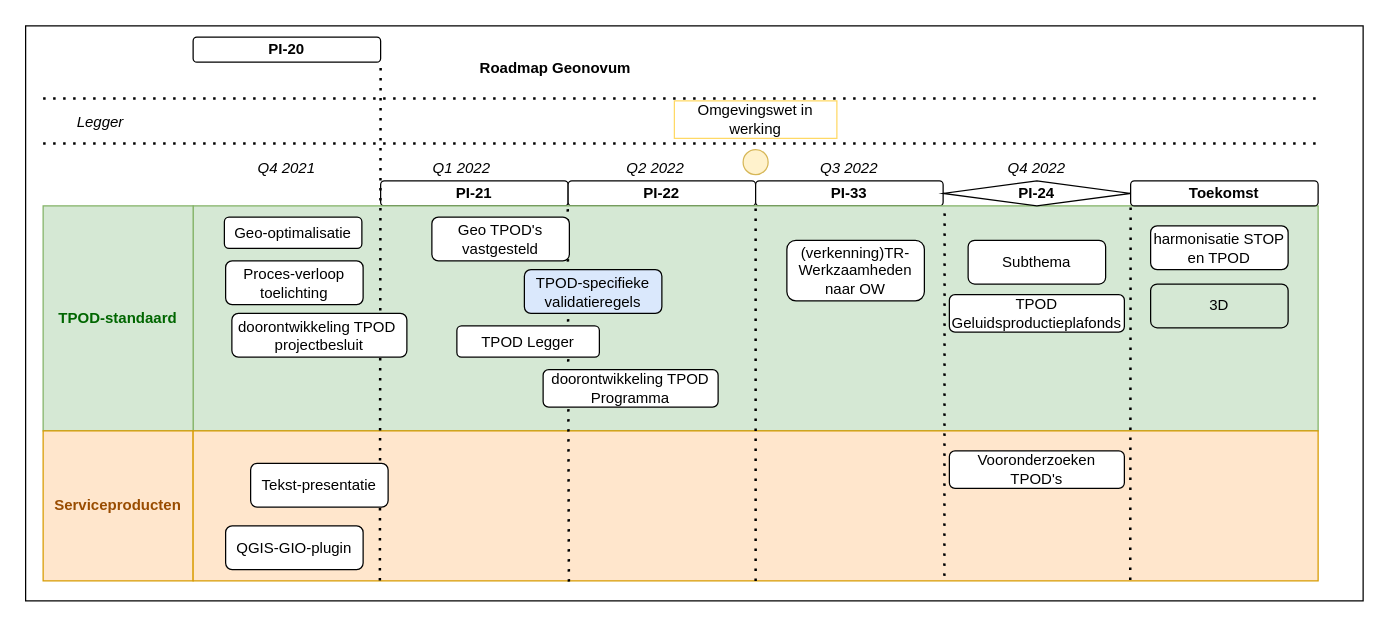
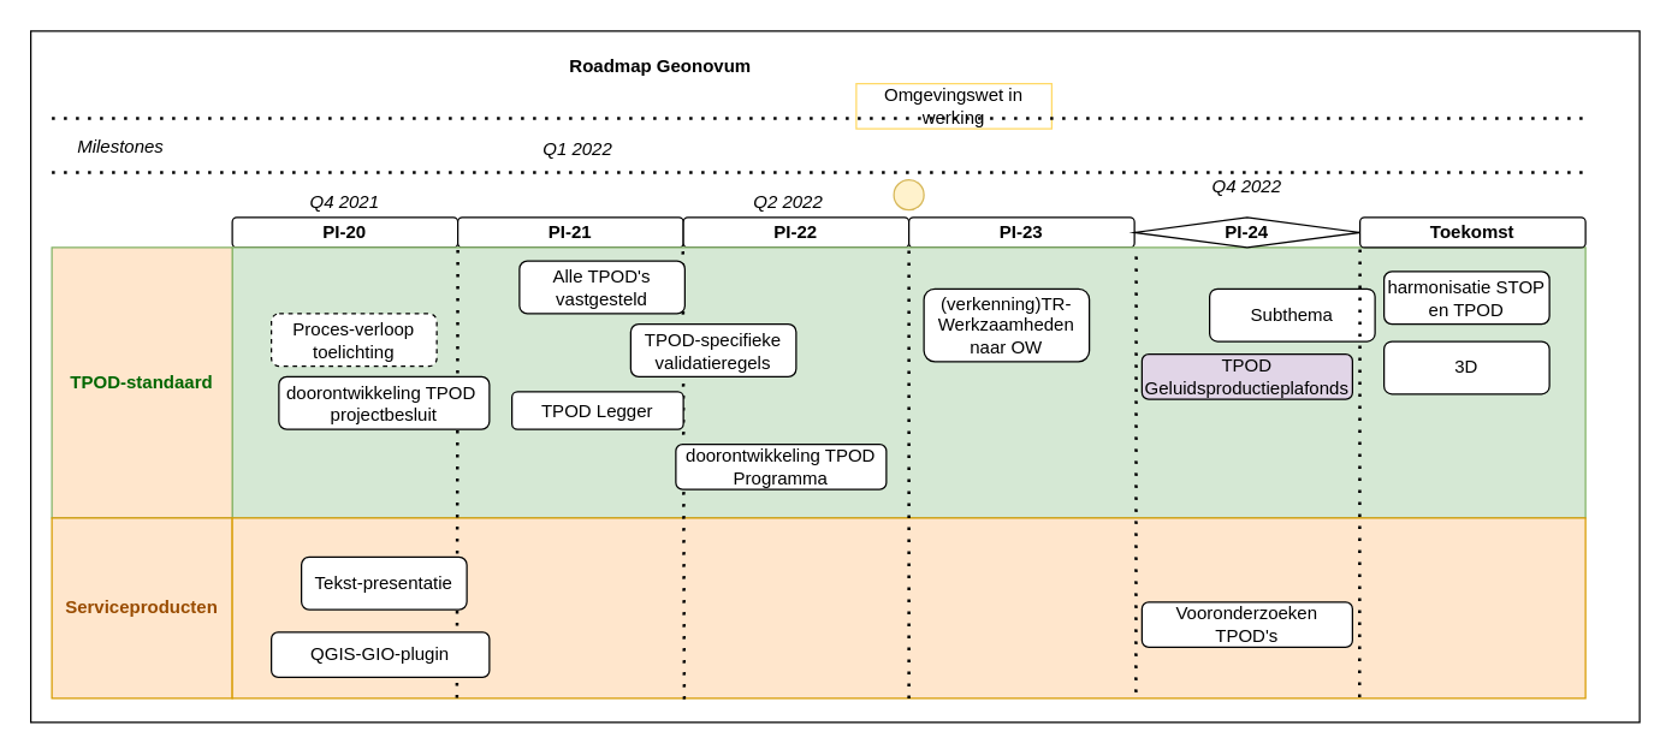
  <mxCell id="0" />
  <mxCell id="1" parent="0" />
  <mxCell id="2" value="" style="rounded=0;whiteSpace=wrap;html=1;" parent="1" vertex="1"><mxGeometry x="20" y="20" width="1070" height="460" as="geometry" /></mxCell>
- <mxCell id="3" value="&lt;b&gt;PI-20&lt;/b&gt;" style="rounded=1;whiteSpace=wrap;html=1;" parent="1" vertex="1"><mxGeometry x="154" y="29" width="150" height="20" as="geometry" /></mxCell>
+ <mxCell id="3" value="&lt;b&gt;PI-20&lt;/b&gt;" style="rounded=1;whiteSpace=wrap;html=1;" parent="1" vertex="1"><mxGeometry x="154" y="144" width="150" height="20" as="geometry" /></mxCell>
  <mxCell id="4" value="&lt;b&gt;PI-21&lt;/b&gt;" style="rounded=1;whiteSpace=wrap;html=1;" parent="1" vertex="1"><mxGeometry x="304" y="144" width="150" height="20" as="geometry" /></mxCell>
  <mxCell id="5" value="&lt;b&gt;PI-22&lt;/b&gt;" style="rounded=1;whiteSpace=wrap;html=1;" parent="1" vertex="1"><mxGeometry x="454" y="144" width="150" height="20" as="geometry" /></mxCell>
- <mxCell id="6" value="&lt;b&gt;PI-33&lt;/b&gt;" style="rounded=1;whiteSpace=wrap;html=1;" parent="1" vertex="1"><mxGeometry x="604" y="144" width="150" height="20" as="geometry" /></mxCell>
+ <mxCell id="6" value="&lt;b&gt;PI-23&lt;/b&gt;" style="rounded=1;whiteSpace=wrap;html=1;" parent="1" vertex="1"><mxGeometry x="604" y="144" width="150" height="20" as="geometry" /></mxCell>
  <mxCell id="7" value="" style="rounded=0;whiteSpace=wrap;html=1;fillColor=#d5e8d4;strokeColor=#82b366;" parent="1" vertex="1"><mxGeometry x="154" y="164" width="900" height="180" as="geometry" /></mxCell>
- <mxCell id="8" value="&lt;b&gt;&lt;font color=&quot;#006600&quot;&gt;TPOD-standaard&lt;/font&gt;&lt;/b&gt;" style="rounded=0;whiteSpace=wrap;html=1;fillColor=#d5e8d4;strokeColor=#82b366;" parent="1" vertex="1"><mxGeometry x="34" y="164" width="120" height="180" as="geometry" /></mxCell>
+ <mxCell id="8" value="&lt;b&gt;&lt;font color=&quot;#006600&quot;&gt;TPOD-standaard&lt;/font&gt;&lt;/b&gt;" style="rounded=0;whiteSpace=wrap;html=1;fillColor=#ffe6cc;strokeColor=#82b366;" parent="1" vertex="1"><mxGeometry x="34" y="164" width="120" height="180" as="geometry" /></mxCell>
  <mxCell id="9" value="&lt;b&gt;&lt;font color=&quot;#994c00&quot;&gt;Serviceproducten&lt;/font&gt;&lt;/b&gt;" style="rounded=0;whiteSpace=wrap;html=1;fillColor=#ffe6cc;strokeColor=#d79b00;" parent="1" vertex="1"><mxGeometry x="34" y="344" width="120" height="120" as="geometry" /></mxCell>
  <mxCell id="10" value="" style="rounded=0;whiteSpace=wrap;html=1;fillColor=#ffe6cc;strokeColor=#d79b00;" parent="1" vertex="1"><mxGeometry x="154" y="344" width="900" height="120" as="geometry" /></mxCell>
  <mxCell id="11" value="Q4 2021" style="text;html=1;strokeColor=none;fillColor=none;align=center;verticalAlign=middle;whiteSpace=wrap;rounded=0;fontStyle=2" parent="1" vertex="1"><mxGeometry x="179" y="124" width="100" height="20" as="geometry" /></mxCell>
- <mxCell id="12" value="Q1 2022" style="text;html=1;strokeColor=none;fillColor=none;align=center;verticalAlign=middle;whiteSpace=wrap;rounded=0;fontStyle=2" parent="1" vertex="1"><mxGeometry x="319" y="124" width="100" height="20" as="geometry" /></mxCell>
+ <mxCell id="12" value="Q1 2022" style="text;html=1;strokeColor=none;fillColor=none;align=center;verticalAlign=middle;whiteSpace=wrap;rounded=0;fontStyle=2" parent="1" vertex="1"><mxGeometry x="334" y="89" width="100" height="20" as="geometry" /></mxCell>
  <mxCell id="13" value="Q2 2022" style="text;html=1;strokeColor=none;fillColor=none;align=center;verticalAlign=middle;whiteSpace=wrap;rounded=0;fontStyle=2" parent="1" vertex="1"><mxGeometry x="474" y="124" width="100" height="20" as="geometry" /></mxCell>
- <mxCell id="14" value="Omgevingswet in werking" style="text;html=1;align=center;verticalAlign=middle;whiteSpace=wrap;rounded=0;fillColor=#ffffff;strokeColor=#FFD966;" parent="1" vertex="1"><mxGeometry x="539" y="80" width="130" height="30" as="geometry" /></mxCell>
+ <mxCell id="14" value="Omgevingswet in werking" style="text;html=1;align=center;verticalAlign=middle;whiteSpace=wrap;rounded=0;fillColor=#ffffff;strokeColor=#FFD966;" parent="1" vertex="1"><mxGeometry x="569" y="55" width="130" height="30" as="geometry" /></mxCell>
  <mxCell id="15" value="" style="ellipse;whiteSpace=wrap;html=1;aspect=fixed;fillColor=#fff2cc;strokeColor=#d6b656;" parent="1" vertex="1"><mxGeometry x="594" y="119" width="20" height="20" as="geometry" /></mxCell>
- <mxCell id="16" value="Q3 2022" style="text;html=1;strokeColor=none;fillColor=none;align=center;verticalAlign=middle;whiteSpace=wrap;rounded=0;fontStyle=2" parent="1" vertex="1"><mxGeometry x="629" y="124" width="100" height="20" as="geometry" /></mxCell>
- <mxCell id="17" value="&lt;span&gt;Legger&lt;/span&gt;" style="text;html=1;strokeColor=none;fillColor=none;align=center;verticalAlign=middle;whiteSpace=wrap;rounded=0;fontStyle=2" parent="1" vertex="1"><mxGeometry x="45" y="87" width="70" height="20" as="geometry" /></mxCell>
- <mxCell id="18" value="(verkenning)TR-Werkzaamheden naar OW" style="rounded=1;whiteSpace=wrap;html=1;" parent="1" vertex="1"><mxGeometry x="629" y="191.5" width="110" height="48.5" as="geometry" /></mxCell>
+ <mxCell id="17" value="&lt;span&gt;Milestones&lt;/span&gt;" style="text;html=1;strokeColor=none;fillColor=none;align=center;verticalAlign=middle;whiteSpace=wrap;rounded=0;fontStyle=2" parent="1" vertex="1"><mxGeometry x="45" y="87" width="70" height="20" as="geometry" /></mxCell>
+ <mxCell id="18" value="(verkenning)TR-Werkzaamheden naar OW" style="rounded=1;whiteSpace=wrap;html=1;" parent="1" vertex="1"><mxGeometry x="614" y="191.5" width="110" height="48.5" as="geometry" /></mxCell>
  <mxCell id="19" value="PI-24" style="rhombus;whiteSpace=wrap;html=1;fontStyle=1;" parent="1" vertex="1"><mxGeometry x="754" y="144" width="150" height="20" as="geometry" /></mxCell>
- <mxCell id="20" value="Subthema" style="rounded=1;whiteSpace=wrap;html=1;" parent="1" vertex="1"><mxGeometry x="774" y="191.5" width="110" height="35" as="geometry" /></mxCell>
+ <mxCell id="20" value="Subthema" style="rounded=1;whiteSpace=wrap;html=1;" parent="1" vertex="1"><mxGeometry x="804" y="191.5" width="110" height="35" as="geometry" /></mxCell>
  <mxCell id="21" value="" style="endArrow=none;dashed=1;html=1;dashPattern=1 3;strokeWidth=2;entryX=1;entryY=1;entryDx=0;entryDy=0;exitX=0.166;exitY=0.997;exitDx=0;exitDy=0;exitPerimeter=0;" parent="1" source="10" target="3" edge="1"><mxGeometry width="50" height="50" relative="1" as="geometry"><mxPoint x="305" y="344" as="sourcePoint" /><mxPoint x="404" y="24" as="targetPoint" /></mxGeometry></mxCell>
  <mxCell id="22" value="" style="endArrow=none;dashed=1;html=1;dashPattern=1 3;strokeWidth=2;entryX=0.333;entryY=-0.014;entryDx=0;entryDy=0;entryPerimeter=0;startArrow=none;exitX=0.334;exitY=1.005;exitDx=0;exitDy=0;exitPerimeter=0;" parent="1" source="10" target="7" edge="1"><mxGeometry width="50" height="50" relative="1" as="geometry"><mxPoint x="454" y="460" as="sourcePoint" /><mxPoint x="314.75" y="175.62" as="targetPoint" /></mxGeometry></mxCell>
  <mxCell id="23" value="" style="endArrow=none;dashed=1;html=1;dashPattern=1 3;strokeWidth=2;entryX=0.5;entryY=0;entryDx=0;entryDy=0;exitX=0.5;exitY=1;exitDx=0;exitDy=0;" parent="1" source="10" target="7" edge="1"><mxGeometry width="50" height="50" relative="1" as="geometry"><mxPoint x="605" y="400" as="sourcePoint" /><mxPoint x="464" y="172.2" as="targetPoint" /></mxGeometry></mxCell>
  <mxCell id="24" value="" style="endArrow=none;dashed=1;html=1;dashPattern=1 3;strokeWidth=2;entryX=0.668;entryY=0.002;entryDx=0;entryDy=0;entryPerimeter=0;" parent="1" target="7" edge="1"><mxGeometry width="50" height="50" relative="1" as="geometry"><mxPoint x="755" y="460" as="sourcePoint" /><mxPoint x="614.75" y="174.27" as="targetPoint" /></mxGeometry></mxCell>
  <mxCell id="25" value="Tekst-presentatie" style="rounded=1;whiteSpace=wrap;html=1;" parent="1" vertex="1"><mxGeometry x="200" y="370" width="110" height="35" as="geometry" /></mxCell>
- <mxCell id="26" value="Proces-verloop toelichting" style="rounded=1;whiteSpace=wrap;html=1;" parent="1" vertex="1"><mxGeometry x="180" y="208" width="110" height="35" as="geometry" /></mxCell>
- <mxCell id="27" value="Geo TPOD's vastgesteld" style="rounded=1;whiteSpace=wrap;html=1;" parent="1" vertex="1"><mxGeometry x="345" y="173" width="110" height="35" as="geometry" /></mxCell>
+ <mxCell id="26" value="Proces-verloop toelichting" style="rounded=1;whiteSpace=wrap;html=1;dashed=1;" parent="1" vertex="1"><mxGeometry x="180" y="208" width="110" height="35" as="geometry" /></mxCell>
+ <mxCell id="27" value="Alle TPOD's vastgesteld" style="rounded=1;whiteSpace=wrap;html=1;" parent="1" vertex="1"><mxGeometry x="345" y="173" width="110" height="35" as="geometry" /></mxCell>
  <mxCell id="28" value="" style="endArrow=none;dashed=1;html=1;dashPattern=1 3;strokeWidth=2;" parent="1" edge="1"><mxGeometry width="50" height="50" relative="1" as="geometry"><mxPoint x="34" y="114" as="sourcePoint" /><mxPoint x="1054" y="114" as="targetPoint" /></mxGeometry></mxCell>
  <mxCell id="29" value="" style="endArrow=none;dashed=1;html=1;dashPattern=1 3;strokeWidth=2;" parent="1" edge="1"><mxGeometry width="50" height="50" relative="1" as="geometry"><mxPoint x="34" y="78" as="sourcePoint" /><mxPoint x="1054" y="78" as="targetPoint" /></mxGeometry></mxCell>
- <mxCell id="30" value="QGIS-GIO-plugin" style="rounded=1;whiteSpace=wrap;html=1;" parent="1" vertex="1"><mxGeometry x="180" y="420" width="110" height="35" as="geometry" /></mxCell>
- <mxCell id="31" value="Q4 2022" style="text;html=1;strokeColor=none;fillColor=none;align=center;verticalAlign=middle;whiteSpace=wrap;rounded=0;fontStyle=2" parent="1" vertex="1"><mxGeometry x="779" y="124" width="100" height="20" as="geometry" /></mxCell>
- <mxCell id="32" value="&lt;b&gt;Roadmap Geonovum&lt;/b&gt;" style="text;html=1;strokeColor=none;fillColor=none;align=center;verticalAlign=middle;whiteSpace=wrap;rounded=0;" parent="1" vertex="1"><mxGeometry x="334" y="44" width="220" height="20" as="geometry" /></mxCell>
- <mxCell id="33" value="Geo-optimalisatie" style="rounded=1;whiteSpace=wrap;html=1;" parent="1" vertex="1"><mxGeometry x="179" y="173" width="110" height="25" as="geometry" /></mxCell>
+ <mxCell id="30" value="QGIS-GIO-plugin" style="rounded=1;whiteSpace=wrap;html=1;" parent="1" vertex="1"><mxGeometry x="180" y="420" width="145" height="30" as="geometry" /></mxCell>
+ <mxCell id="31" value="Q4 2022" style="text;html=1;strokeColor=none;fillColor=none;align=center;verticalAlign=middle;whiteSpace=wrap;rounded=0;fontStyle=2" parent="1" vertex="1"><mxGeometry x="779" y="114" width="100" height="20" as="geometry" /></mxCell>
+ <mxCell id="32" value="&lt;b&gt;Roadmap Geonovum&lt;/b&gt;" style="text;html=1;strokeColor=none;fillColor=none;align=center;verticalAlign=middle;whiteSpace=wrap;rounded=0;" parent="1" vertex="1"><mxGeometry x="329" y="34" width="220" height="20" as="geometry" /></mxCell>
  <mxCell id="34" value="doorontwikkeling TPOD&amp;nbsp; projectbesluit" style="rounded=1;whiteSpace=wrap;html=1;" parent="1" vertex="1"><mxGeometry x="185" y="250" width="140" height="35" as="geometry" /></mxCell>
  <mxCell id="35" value="Toekomst" style="rounded=1;whiteSpace=wrap;html=1;fontStyle=1" parent="1" vertex="1"><mxGeometry x="904" y="144" width="150" height="20" as="geometry" /></mxCell>
  <mxCell id="36" value="" style="endArrow=none;dashed=1;html=1;dashPattern=1 3;strokeWidth=2;entryX=0;entryY=1;entryDx=0;entryDy=0;exitX=0.833;exitY=0.994;exitDx=0;exitDy=0;exitPerimeter=0;" parent="1" source="10" target="35" edge="1"><mxGeometry width="50" height="50" relative="1" as="geometry"><mxPoint x="765" y="530" as="sourcePoint" /><mxPoint x="765.2" y="174.36" as="targetPoint" /></mxGeometry></mxCell>
- <mxCell id="37" value="3D" style="rounded=1;whiteSpace=wrap;html=1;fillColor=#d5e8d4;" parent="1" vertex="1"><mxGeometry x="920" y="226.5" width="110" height="35" as="geometry" /></mxCell>
+ <mxCell id="37" value="3D" style="rounded=1;whiteSpace=wrap;html=1;" parent="1" vertex="1"><mxGeometry x="920" y="226.5" width="110" height="35" as="geometry" /></mxCell>
  <mxCell id="38" value="harmonisatie STOP en TPOD" style="rounded=1;whiteSpace=wrap;html=1;" parent="1" vertex="1"><mxGeometry x="920" y="180" width="110" height="35" as="geometry" /></mxCell>
- <mxCell id="39" value="TPOD Legger" style="rounded=1;whiteSpace=wrap;html=1;" parent="1" vertex="1"><mxGeometry x="365" y="260" width="114" height="25" as="geometry" /></mxCell>
+ <mxCell id="39" value="TPOD Legger" style="rounded=1;whiteSpace=wrap;html=1;" parent="1" vertex="1"><mxGeometry x="340" y="260" width="114" height="25" as="geometry" /></mxCell>
  <mxCell id="40" style="edgeStyle=orthogonalEdgeStyle;rounded=0;orthogonalLoop=1;jettySize=auto;html=1;exitX=0.5;exitY=1;exitDx=0;exitDy=0;" parent="1" source="39" target="39" edge="1"><mxGeometry relative="1" as="geometry" /></mxCell>
- <mxCell id="41" value="doorontwikkeling TPOD Programma" style="rounded=1;whiteSpace=wrap;html=1;" parent="1" vertex="1"><mxGeometry x="434" y="295" width="140" height="30" as="geometry" /></mxCell>
- <mxCell id="42" value="TPOD Geluidsproductieplafonds" style="rounded=1;whiteSpace=wrap;html=1;" parent="1" vertex="1"><mxGeometry x="759" y="235" width="140" height="30" as="geometry" /></mxCell>
- <mxCell id="43" value="TPOD-specifieke validatieregels" style="rounded=1;whiteSpace=wrap;html=1;fillColor=#dae8fc;" parent="1" vertex="1"><mxGeometry x="419" y="215" width="110" height="35" as="geometry" /></mxCell>
- <mxCell id="44" value="Vooronderzoeken TPOD's" style="rounded=1;whiteSpace=wrap;html=1;" parent="1" vertex="1"><mxGeometry x="759" y="360" width="140" height="30" as="geometry" /></mxCell>
+ <mxCell id="41" value="doorontwikkeling TPOD Programma" style="rounded=1;whiteSpace=wrap;html=1;" parent="1" vertex="1"><mxGeometry x="449" y="295" width="140" height="30" as="geometry" /></mxCell>
+ <mxCell id="42" value="TPOD Geluidsproductieplafonds" style="rounded=1;whiteSpace=wrap;html=1;fillColor=#e1d5e7;" parent="1" vertex="1"><mxGeometry x="759" y="235" width="140" height="30" as="geometry" /></mxCell>
+ <mxCell id="43" value="TPOD-specifieke validatieregels" style="rounded=1;whiteSpace=wrap;html=1;" parent="1" vertex="1"><mxGeometry x="419" y="215" width="110" height="35" as="geometry" /></mxCell>
+ <mxCell id="44" value="Vooronderzoeken TPOD's" style="rounded=1;whiteSpace=wrap;html=1;" parent="1" vertex="1"><mxGeometry x="759" y="400" width="140" height="30" as="geometry" /></mxCell>
